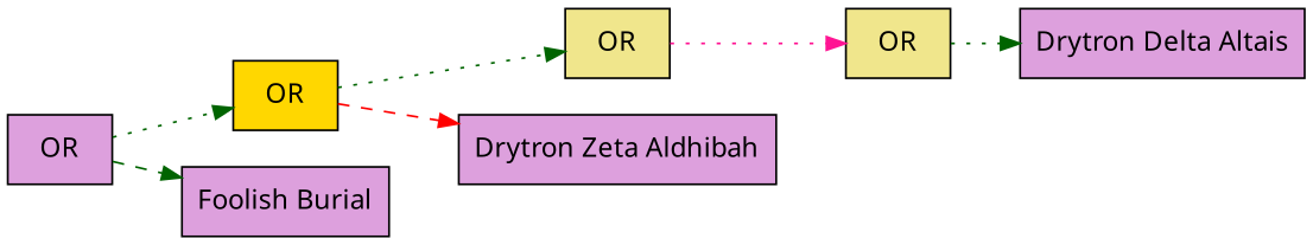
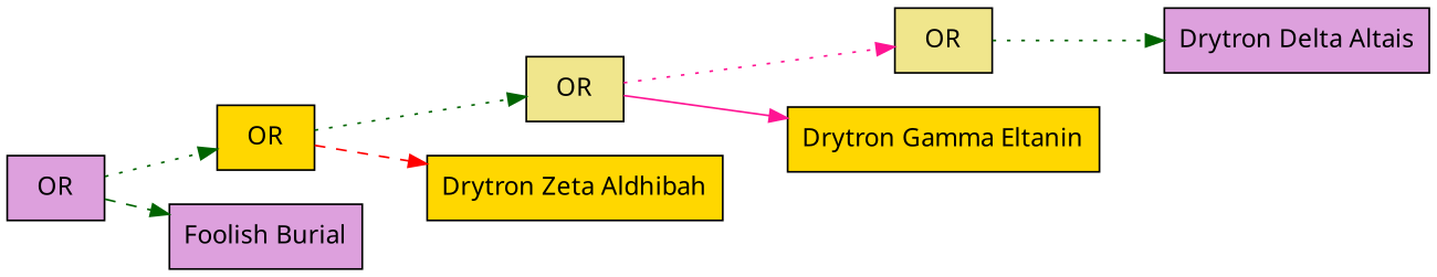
  digraph {
    rankdir=LR
    splines=spline
    node [fillcolor=plum fontname=Sans shape=record style=filled]
    edge [color=darkgreen style=dotted]
    n1 [label=OR]
    n2 [fillcolor=gold label=OR]
    n3 [label="Foolish Burial"]
    n4 [fillcolor=khaki label=OR]
-   n5 [label="Drytron Zeta Aldhibah"]
+   n5 [fillcolor=gold label="Drytron Zeta Aldhibah"]
    n6 [fillcolor=khaki label=OR]
+   n7 [fillcolor=gold label="Drytron Gamma Eltanin"]
    n8 [label="Drytron Delta Altais"]
    n1 -> n2
    n1 -> n3 [style=dashed]
    n2 -> n4
    n2 -> n5 [color=red style=dashed]
    n4 -> n6 [color=deeppink]
+   n4 -> n7 [color=deeppink style=solid]
    n6 -> n8
  }
